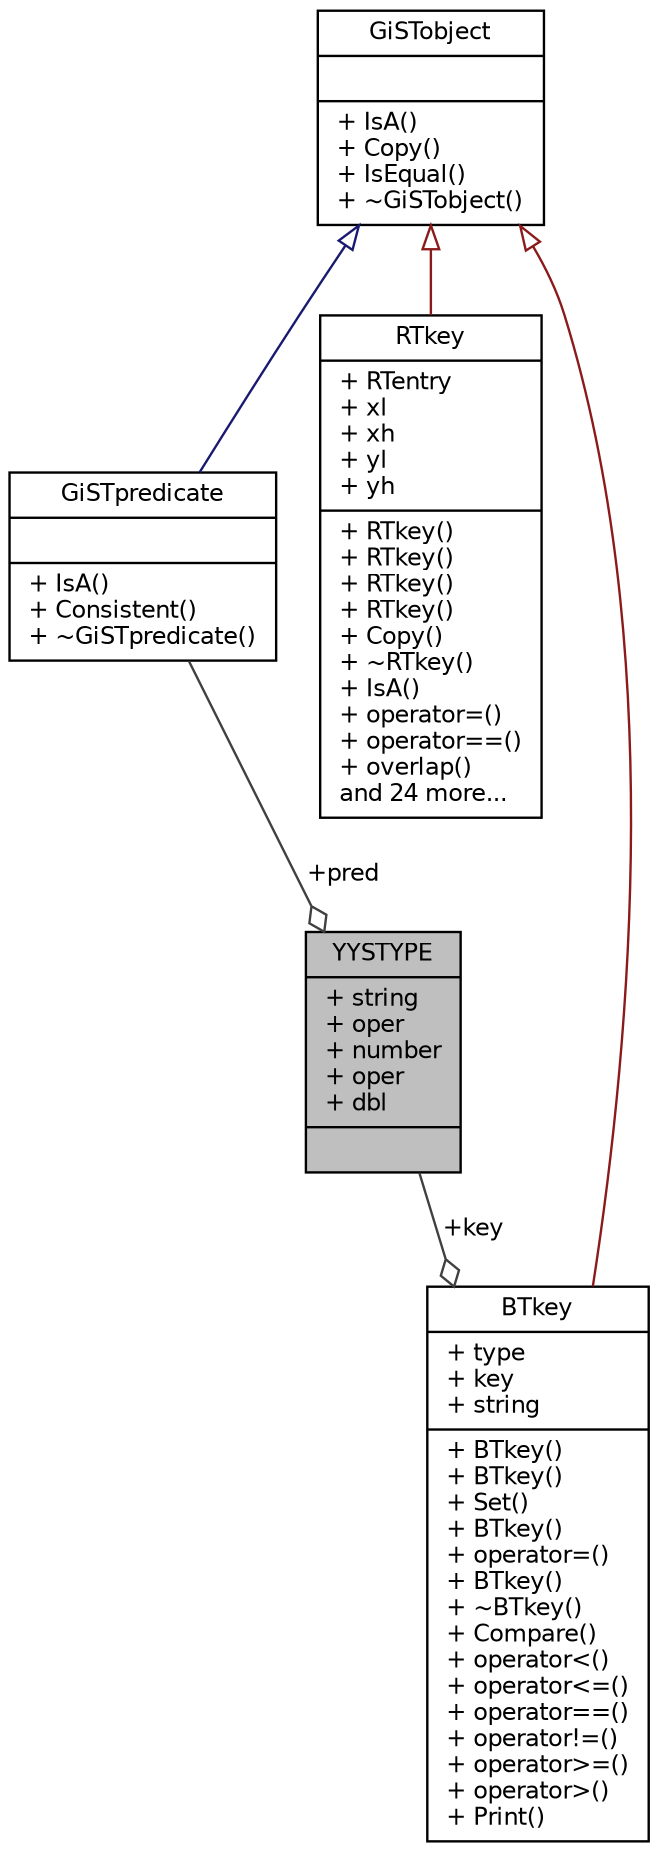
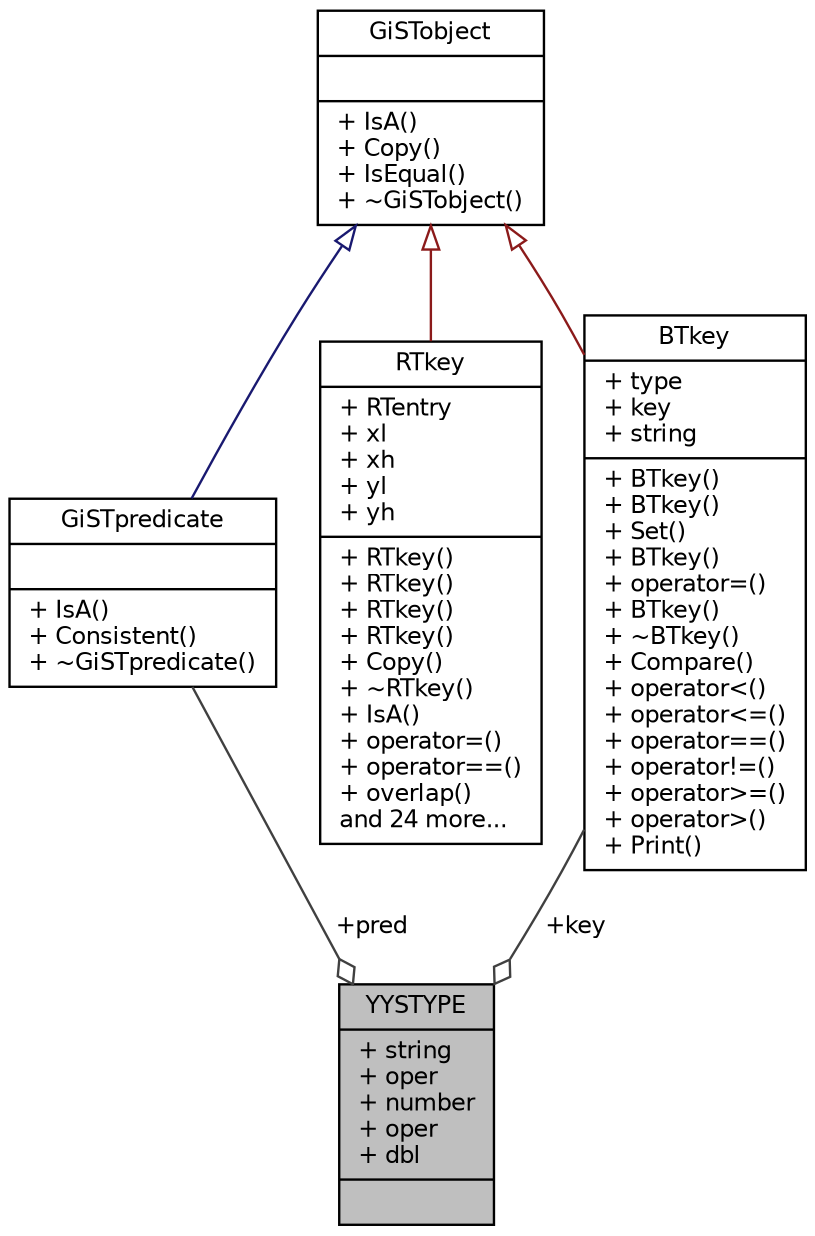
  digraph {
    node [color=black fillcolor=white fontname=Helvetica fontsize=10 shape=record style=filled]
    edge [color=grey25 fontname=Helvetica fontsize=10 labelfontname=Helvetica labelfontsize=10 style=solid arrowtail=onormal dir=back]
    n1 [fillcolor=grey75 fontcolor=black height=0.2 label="{YYSTYPE\n|+ string\l+ oper\l+ number\l+ oper\l+ dbl\l|}" width=0.4]
    n2 [height=0.2 label="{GiSTpredicate\n||+ IsA()\l+ Consistent()\l+ ~GiSTpredicate()\l}" width=0.4]
    n3 [height=0.2 label="{GiSTobject\n||+ IsA()\l+ Copy()\l+ IsEqual()\l+ ~GiSTobject()\l}" width=0.4]
    n4 [height=0.2 label="{RTkey\n|+ RTentry\l+ xl\l+ xh\l+ yl\l+ yh\l|+ RTkey()\l+ RTkey()\l+ RTkey()\l+ RTkey()\l+ Copy()\l+ ~RTkey()\l+ IsA()\l+ operator=()\l+ operator==()\l+ overlap()\land 24 more...\l}" width=0.4]
    n5 [height=0.2 label="{BTkey\n|+ type\l+ key\l+ string\l|+ BTkey()\l+ BTkey()\l+ Set()\l+ BTkey()\l+ operator=()\l+ BTkey()\l+ ~BTkey()\l+ Compare()\l+ operator\<()\l+ operator\<=()\l+ operator==()\l+ operator!=()\l+ operator\>=()\l+ operator\>()\l+ Print()\l}" width=0.4]
    n2 -> n1 [arrowhead=odiamond label=" +pred" arrowtail="" dir=""]
    n3 -> n2 [color=midnightblue]
    n3 -> n4 [color=firebrick4]
    n3 -> n5 [color=firebrick4]
-   n1 -> n5 [arrowhead=odiamond label=" +key" arrowtail="" dir=""]
+   n5 -> n1 [arrowhead=odiamond label=" +key" arrowtail="" dir=""]
  }
